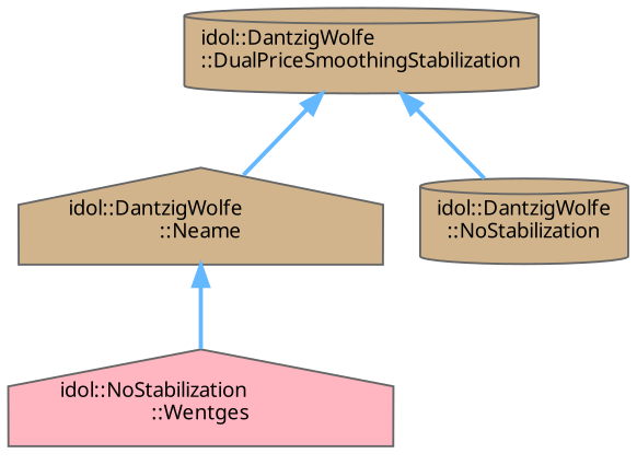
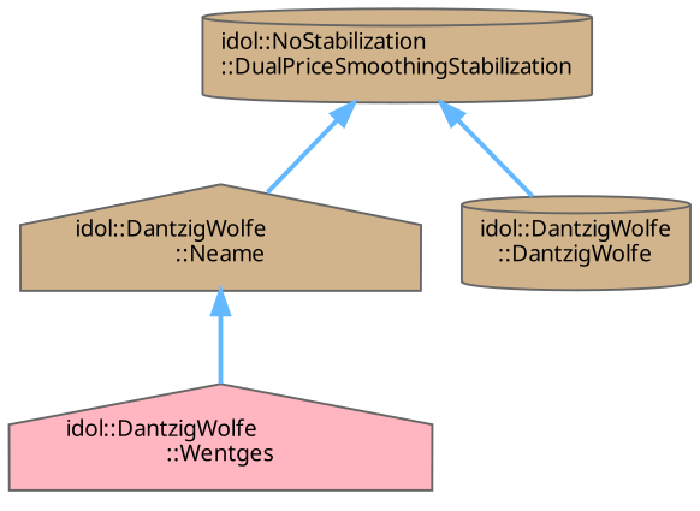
  digraph {
    fontname="Noto Sans"
    rankdir=TB
    node [color=grey40 fillcolor=tan fontname="Noto Sans" fontsize=10 shape=cylinder style=filled]
    edge [color=steelblue1 dir=back fontname="Noto Sans" fontsize=10 labelfontname=Helvetica labelfontsize=10 style=bold]
-   n1 [height=0.2 label="idol::DantzigWolfe\l::DualPriceSmoothingStabilization" width=0.4]
+   n1 [height=0.2 label="idol::NoStabilization\l::DualPriceSmoothingStabilization" width=0.4]
    n2 [height=0.2 label="idol::DantzigWolfe\l::Neame" shape=house width=0.4]
-   n3 [height=0.2 label="idol::DantzigWolfe\l::NoStabilization" width=0.4]
-   n4 [fillcolor=lightpink height=0.2 label="idol::NoStabilization\l::Wentges" shape=house width=0.4]
+   n3 [height=0.2 label="idol::DantzigWolfe\l::DantzigWolfe" width=0.4]
+   n4 [fillcolor=lightpink height=0.2 label="idol::DantzigWolfe\l::Wentges" shape=house width=0.4]
    n1 -> n2
    n1 -> n3
    n2 -> n4
  }
